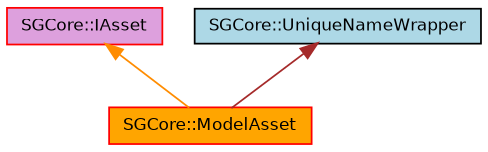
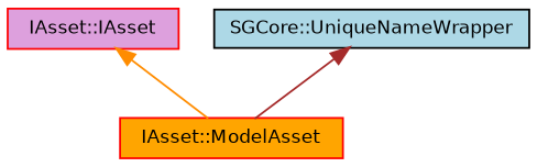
  digraph {
    node [color=red fontname=Helvetica fontsize=10 shape=record style=filled]
    edge [dir=back fontname=Helvetica fontsize=10 labelfontname=Helvetica labelfontsize=10 style=solid]
-   n1 [fillcolor=orange fontcolor=black height=0.2 label="SGCore::ModelAsset" width=0.4]
-   n2 [fillcolor=plum height=0.2 label="SGCore::IAsset" width=0.4]
+   n1 [fillcolor=orange fontcolor=black height=0.2 label="IAsset::ModelAsset" width=0.4]
+   n2 [fillcolor=plum height=0.2 label="IAsset::IAsset" width=0.4]
    n3 [color=black fillcolor=lightblue height=0.2 label="SGCore::UniqueNameWrapper" width=0.4]
    n2 -> n1 [color=darkorange]
    n3 -> n1 [color=brown]
  }
